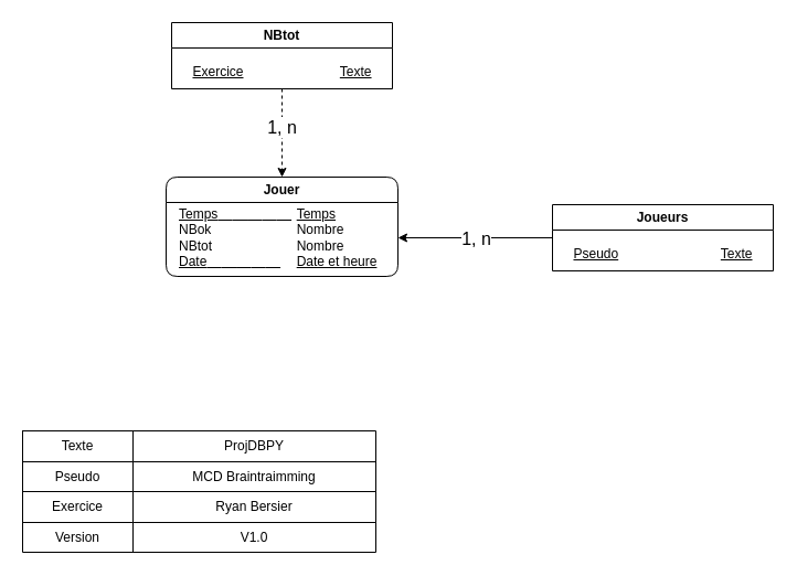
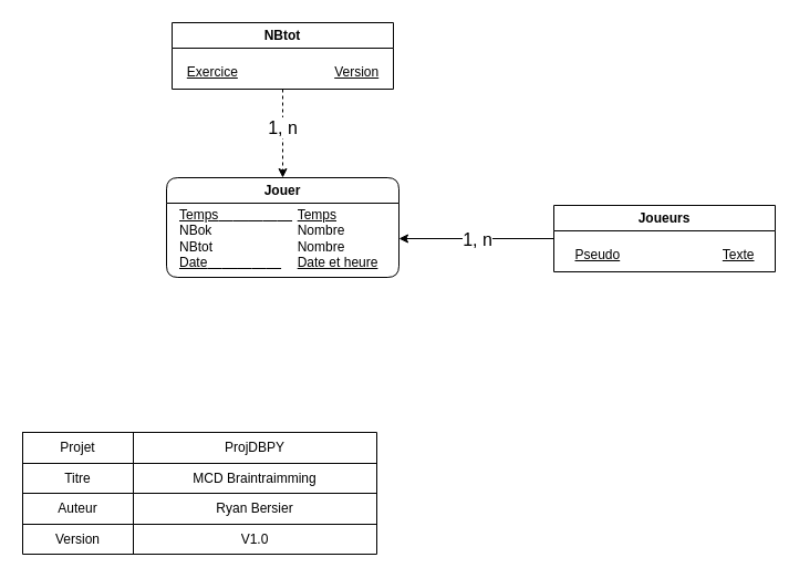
  <mxCell id="0" />
  <mxCell id="1" parent="0" />
  <mxCell id="2" value="NBtot" style="swimlane;whiteSpace=wrap;html=1;" vertex="1" parent="1"><mxGeometry x="155" y="20" width="200" height="60" as="geometry" /></mxCell>
- <mxCell id="3" value="&lt;u&gt;Exercice&lt;span style=&quot;white-space: pre;&quot;&gt;&#09;&lt;/span&gt;&lt;span style=&quot;white-space: pre;&quot;&gt;&#09;&lt;/span&gt;&lt;span style=&quot;white-space: pre;&quot;&gt;&#09;&lt;/span&gt;&lt;span style=&quot;white-space: pre;&quot;&gt;&#09;&lt;/span&gt;Texte&lt;/u&gt;" style="text;html=1;align=center;verticalAlign=middle;resizable=0;points=[];autosize=1;strokeColor=none;fillColor=none;" vertex="1" parent="2"><mxGeometry x="5" y="30" width="190" height="30" as="geometry" /></mxCell>
+ <mxCell id="3" value="&lt;u&gt;Exercice&lt;span style=&quot;white-space: pre;&quot;&gt;&#09;&lt;/span&gt;&lt;span style=&quot;white-space: pre;&quot;&gt;&#09;&lt;/span&gt;&lt;span style=&quot;white-space: pre;&quot;&gt;&#09;&lt;/span&gt;&lt;span style=&quot;white-space: pre;&quot;&gt;&#09;&lt;/span&gt;Version&lt;/u&gt;" style="text;html=1;align=center;verticalAlign=middle;resizable=0;points=[];autosize=1;strokeColor=none;fillColor=none;" vertex="1" parent="2"><mxGeometry x="5" y="30" width="190" height="30" as="geometry" /></mxCell>
  <mxCell id="4" value="Jouer" style="swimlane;whiteSpace=wrap;html=1;rounded=1;" vertex="1" parent="1"><mxGeometry x="150" y="160" width="210" height="90" as="geometry" /></mxCell>
  <mxCell id="5" value="&lt;u&gt;Temps&lt;span style=&quot;&quot;&gt;&amp;nbsp;&amp;nbsp;&amp;nbsp;&amp;nbsp;&lt;/span&gt;&lt;span style=&quot;&quot;&gt;&amp;nbsp;&amp;nbsp;&amp;nbsp;&amp;nbsp;&lt;/span&gt;&lt;span style=&quot;&quot;&gt;&amp;nbsp;&amp;nbsp;&amp;nbsp;&amp;nbsp;&lt;/span&gt;&amp;nbsp;&amp;nbsp;&amp;nbsp;&amp;nbsp;&lt;span style=&quot;white-space: pre;&quot;&gt;&amp;nbsp;&amp;nbsp;&amp;nbsp;&amp;nbsp;&lt;span style=&quot;white-space: pre;&quot;&gt;&#09;&lt;/span&gt;&lt;/span&gt;Temps&lt;/u&gt;&lt;br&gt;&lt;div style=&quot;&quot;&gt;NBok&lt;span style=&quot;&quot;&gt;&lt;span style=&quot;&quot;&gt;&amp;nbsp;&amp;nbsp;&amp;nbsp;&amp;nbsp;&lt;/span&gt;&lt;/span&gt;&lt;span style=&quot;&quot;&gt;&lt;span style=&quot;&quot;&gt;&amp;nbsp;&amp;nbsp;&amp;nbsp;&amp;nbsp;&lt;/span&gt;&lt;/span&gt;&lt;span style=&quot;&quot;&gt;&lt;span style=&quot;&quot;&gt;&amp;nbsp;&amp;nbsp;&amp;nbsp;&amp;nbsp;&lt;/span&gt;&lt;/span&gt;&lt;span style=&quot;&quot;&gt;&lt;span style=&quot;&quot;&gt;&amp;nbsp;&amp;nbsp;&amp;nbsp;&amp;nbsp;&lt;span style=&quot;&quot;&gt;&lt;span style=&quot;white-space: pre;&quot;&gt;&amp;nbsp;&amp;nbsp;&amp;nbsp;&amp;nbsp;&lt;span style=&quot;white-space: pre;&quot;&gt;&#09;&lt;/span&gt;&lt;/span&gt;&lt;/span&gt;&lt;/span&gt;&lt;/span&gt;Nombre&lt;/div&gt;&lt;div style=&quot;&quot;&gt;NBtot&lt;span style=&quot;border-color: var(--border-color);&quot;&gt;&lt;span style=&quot;border-color: var(--border-color);&quot;&gt;&amp;nbsp; &amp;nbsp;&amp;nbsp;&lt;/span&gt;&lt;/span&gt;&lt;span style=&quot;border-color: var(--border-color);&quot;&gt;&lt;span style=&quot;border-color: var(--border-color);&quot;&gt;&amp;nbsp;&amp;nbsp;&amp;nbsp;&amp;nbsp;&lt;/span&gt;&lt;/span&gt;&lt;span style=&quot;border-color: var(--border-color);&quot;&gt;&lt;span style=&quot;border-color: var(--border-color);&quot;&gt;&amp;nbsp;&amp;nbsp;&amp;nbsp;&amp;nbsp;&lt;span style=&quot;border-color: var(--border-color);&quot;&gt;&lt;span style=&quot;white-space: pre;&quot;&gt;&amp;nbsp;&amp;nbsp;&amp;nbsp;&lt;span style=&quot;white-space: pre;&quot;&gt;&#09;&lt;/span&gt;&lt;/span&gt;&lt;/span&gt;&lt;/span&gt;&lt;/span&gt;Nombre&lt;/div&gt;&lt;div style=&quot;&quot;&gt;&lt;u&gt;Date&lt;span style=&quot;border-color: var(--border-color); text-align: center;&quot;&gt;&lt;span style=&quot;&quot;&gt;&amp;nbsp;&amp;nbsp;&amp;nbsp;&amp;nbsp;&lt;/span&gt;&lt;/span&gt;&lt;span style=&quot;border-color: var(--border-color); text-align: center;&quot;&gt;&lt;span style=&quot;&quot;&gt;&amp;nbsp;&amp;nbsp;&amp;nbsp;&amp;nbsp;&lt;/span&gt;&lt;/span&gt;&lt;span style=&quot;border-color: var(--border-color); text-align: center;&quot;&gt;&amp;nbsp;&amp;nbsp;&amp;nbsp;&amp;nbsp;&lt;span style=&quot;white-space: pre;&quot;&gt;&amp;nbsp;&amp;nbsp;&amp;nbsp;&amp;nbsp;&lt;/span&gt;&lt;span style=&quot;white-space: pre;&quot;&gt;&amp;nbsp;&amp;nbsp;&amp;nbsp;&amp;nbsp;&lt;span style=&quot;white-space: pre;&quot;&gt;&#09;&lt;/span&gt;&lt;/span&gt;&lt;/span&gt;&lt;span style=&quot;text-align: center;&quot;&gt;Date et heure&lt;/span&gt;&lt;/u&gt;&lt;br&gt;&lt;/div&gt;" style="text;html=1;align=left;verticalAlign=middle;resizable=0;points=[];autosize=1;strokeColor=none;fillColor=none;" vertex="1" parent="4"><mxGeometry x="10" y="20" width="200" height="70" as="geometry" /></mxCell>
  <mxCell id="6" style="edgeStyle=orthogonalEdgeStyle;rounded=0;orthogonalLoop=1;jettySize=auto;html=1;" edge="1" parent="1" source="7" target="5"><mxGeometry relative="1" as="geometry" /></mxCell>
  <mxCell id="7" value="Joueurs" style="swimlane;whiteSpace=wrap;html=1;" vertex="1" parent="1"><mxGeometry x="500" y="185" width="200" height="60" as="geometry" /></mxCell>
  <mxCell id="8" value="&lt;u&gt;Pseudo&lt;span style=&quot;white-space: pre;&quot;&gt;&#09;&lt;/span&gt;&lt;span style=&quot;white-space: pre;&quot;&gt;&#09;&lt;/span&gt;&lt;span style=&quot;white-space: pre;&quot;&gt;&#09;&lt;/span&gt;&lt;span style=&quot;white-space: pre;&quot;&gt;&#09;&lt;/span&gt;Texte&lt;/u&gt;" style="text;html=1;align=center;verticalAlign=middle;resizable=0;points=[];autosize=1;strokeColor=none;fillColor=none;" vertex="1" parent="7"><mxGeometry x="5" y="30" width="190" height="30" as="geometry" /></mxCell>
  <mxCell id="9" style="edgeStyle=orthogonalEdgeStyle;rounded=0;orthogonalLoop=1;jettySize=auto;html=1;entryX=0.5;entryY=0;entryDx=0;entryDy=0;dashed=1;" edge="1" parent="1" source="3" target="4"><mxGeometry relative="1" as="geometry" /></mxCell>
  <mxCell id="10" value="1, n" style="edgeLabel;html=1;align=center;verticalAlign=middle;resizable=0;points=[];fontSize=16;" vertex="1" connectable="0" parent="9"><mxGeometry x="-0.15" y="-1" relative="1" as="geometry"><mxPoint as="offset" /></mxGeometry></mxCell>
  <mxCell id="11" value="1, n" style="edgeLabel;html=1;align=center;verticalAlign=middle;resizable=0;points=[];fontSize=16;" vertex="1" connectable="0" parent="1"><mxGeometry x="430" y="215" as="geometry" /></mxCell>
  <mxCell id="12" value="" style="shape=table;html=1;whiteSpace=wrap;startSize=0;container=1;collapsible=0;childLayout=tableLayout;" vertex="1" parent="1"><mxGeometry x="20" y="390" width="320" height="110" as="geometry" /></mxCell>
  <mxCell id="13" value="" style="shape=partialRectangle;html=1;whiteSpace=wrap;collapsible=0;dropTarget=0;pointerEvents=0;fillColor=none;top=0;left=0;bottom=0;right=0;points=[[0,0.5],[1,0.5]];portConstraint=eastwest;" vertex="1" parent="12"><mxGeometry width="320" height="28" as="geometry" /></mxCell>
- <mxCell id="14" value="Texte" style="shape=partialRectangle;html=1;whiteSpace=wrap;connectable=0;overflow=hidden;fillColor=none;top=0;left=0;bottom=0;right=0;" vertex="1" parent="13"><mxGeometry width="100" height="28" as="geometry"><mxRectangle width="100" height="28" as="alternateBounds" /></mxGeometry></mxCell>
+ <mxCell id="14" value="Projet" style="shape=partialRectangle;html=1;whiteSpace=wrap;connectable=0;overflow=hidden;fillColor=none;top=0;left=0;bottom=0;right=0;" vertex="1" parent="13"><mxGeometry width="100" height="28" as="geometry"><mxRectangle width="100" height="28" as="alternateBounds" /></mxGeometry></mxCell>
  <mxCell id="15" value="ProjDBPY" style="shape=partialRectangle;html=1;whiteSpace=wrap;connectable=0;overflow=hidden;fillColor=none;top=0;left=0;bottom=0;right=0;" vertex="1" parent="13"><mxGeometry x="100" width="220" height="28" as="geometry"><mxRectangle width="220" height="28" as="alternateBounds" /></mxGeometry></mxCell>
  <mxCell id="16" value="" style="shape=partialRectangle;html=1;whiteSpace=wrap;collapsible=0;dropTarget=0;pointerEvents=0;fillColor=none;top=0;left=0;bottom=0;right=0;points=[[0,0.5],[1,0.5]];portConstraint=eastwest;" vertex="1" parent="12"><mxGeometry y="28" width="320" height="27" as="geometry" /></mxCell>
- <mxCell id="17" value="Pseudo" style="shape=partialRectangle;html=1;whiteSpace=wrap;connectable=0;overflow=hidden;fillColor=none;top=0;left=0;bottom=0;right=0;" vertex="1" parent="16"><mxGeometry width="100" height="27" as="geometry"><mxRectangle width="100" height="27" as="alternateBounds" /></mxGeometry></mxCell>
+ <mxCell id="17" value="Titre" style="shape=partialRectangle;html=1;whiteSpace=wrap;connectable=0;overflow=hidden;fillColor=none;top=0;left=0;bottom=0;right=0;" vertex="1" parent="16"><mxGeometry width="100" height="27" as="geometry"><mxRectangle width="100" height="27" as="alternateBounds" /></mxGeometry></mxCell>
  <mxCell id="18" value="MCD Braintraimming" style="shape=partialRectangle;html=1;whiteSpace=wrap;connectable=0;overflow=hidden;fillColor=none;top=0;left=0;bottom=0;right=0;" vertex="1" parent="16"><mxGeometry x="100" width="220" height="27" as="geometry"><mxRectangle width="220" height="27" as="alternateBounds" /></mxGeometry></mxCell>
  <mxCell id="19" value="" style="shape=partialRectangle;html=1;whiteSpace=wrap;collapsible=0;dropTarget=0;pointerEvents=0;fillColor=none;top=0;left=0;bottom=0;right=0;points=[[0,0.5],[1,0.5]];portConstraint=eastwest;" vertex="1" parent="12"><mxGeometry y="55" width="320" height="28" as="geometry" /></mxCell>
- <mxCell id="20" value="Exercice" style="shape=partialRectangle;html=1;whiteSpace=wrap;connectable=0;overflow=hidden;fillColor=none;top=0;left=0;bottom=0;right=0;" vertex="1" parent="19"><mxGeometry width="100" height="28" as="geometry"><mxRectangle width="100" height="28" as="alternateBounds" /></mxGeometry></mxCell>
+ <mxCell id="20" value="Auteur" style="shape=partialRectangle;html=1;whiteSpace=wrap;connectable=0;overflow=hidden;fillColor=none;top=0;left=0;bottom=0;right=0;" vertex="1" parent="19"><mxGeometry width="100" height="28" as="geometry"><mxRectangle width="100" height="28" as="alternateBounds" /></mxGeometry></mxCell>
  <mxCell id="21" value="Ryan Bersier" style="shape=partialRectangle;html=1;whiteSpace=wrap;connectable=0;overflow=hidden;fillColor=none;top=0;left=0;bottom=0;right=0;" vertex="1" parent="19"><mxGeometry x="100" width="220" height="28" as="geometry"><mxRectangle width="220" height="28" as="alternateBounds" /></mxGeometry></mxCell>
  <mxCell id="22" value="" style="shape=partialRectangle;html=1;whiteSpace=wrap;collapsible=0;dropTarget=0;pointerEvents=0;fillColor=none;top=0;left=0;bottom=0;right=0;points=[[0,0.5],[1,0.5]];portConstraint=eastwest;" vertex="1" parent="12"><mxGeometry y="83" width="320" height="27" as="geometry" /></mxCell>
  <mxCell id="23" value="Version" style="shape=partialRectangle;html=1;whiteSpace=wrap;connectable=0;overflow=hidden;fillColor=none;top=0;left=0;bottom=0;right=0;" vertex="1" parent="22"><mxGeometry width="100" height="27" as="geometry"><mxRectangle width="100" height="27" as="alternateBounds" /></mxGeometry></mxCell>
  <mxCell id="24" value="V1.0" style="shape=partialRectangle;html=1;whiteSpace=wrap;connectable=0;overflow=hidden;fillColor=none;top=0;left=0;bottom=0;right=0;" vertex="1" parent="22"><mxGeometry x="100" width="220" height="27" as="geometry"><mxRectangle width="220" height="27" as="alternateBounds" /></mxGeometry></mxCell>
